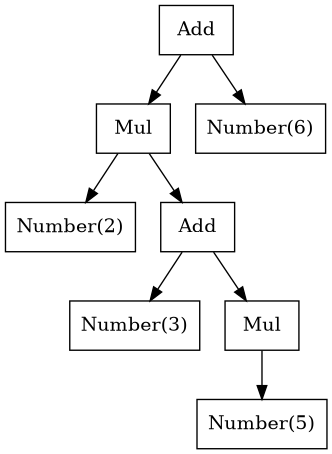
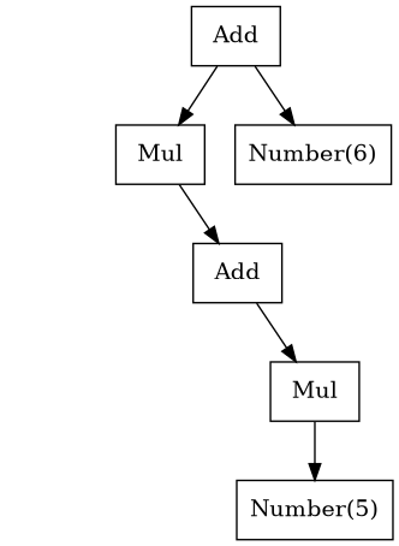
  digraph {
    node [shape=box]
    n1 [label=Add]
    n2 [label=Mul]
    n3 [label="Number(6)"]
-   n4 [label="Number(2)"]
    n5 [label=Add]
-   n6 [label="Number(3)"]
    n7 [label=Mul]
    n8 [label="Number(5)"]
    n1 -> n2
    n1 -> n3
-   n2 -> n4
    n2 -> n5
-   n5 -> n6
    n5 -> n7
    n7 -> n8
  }
